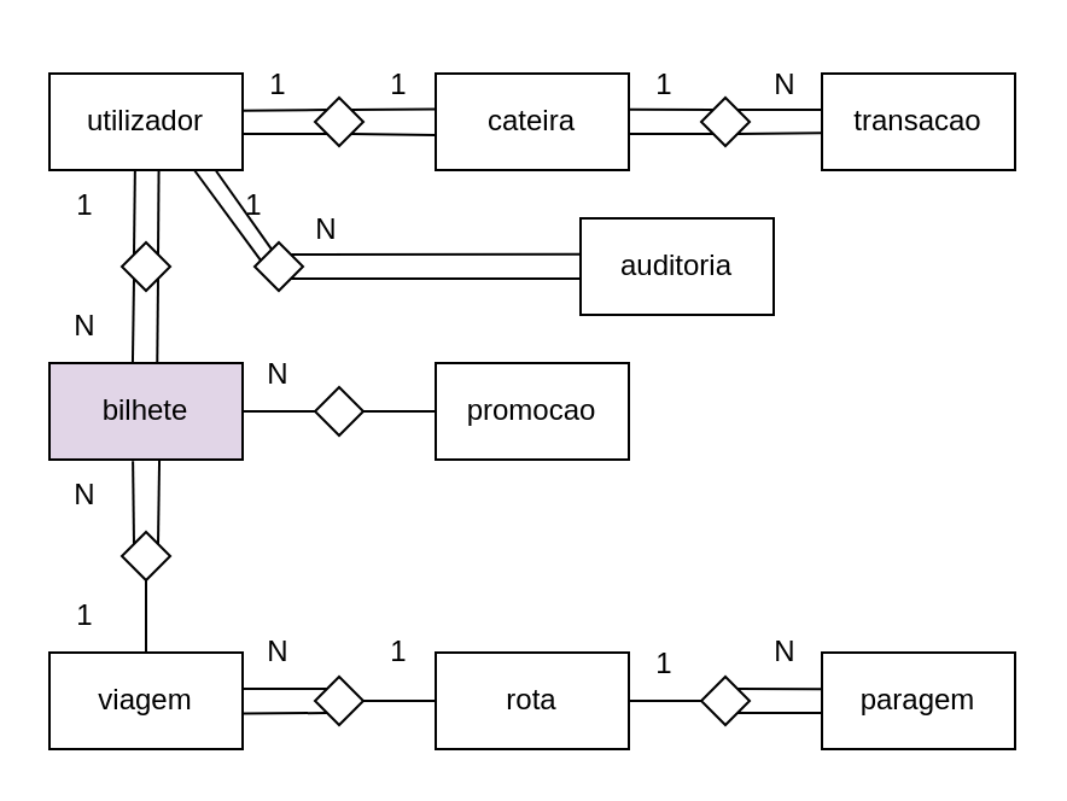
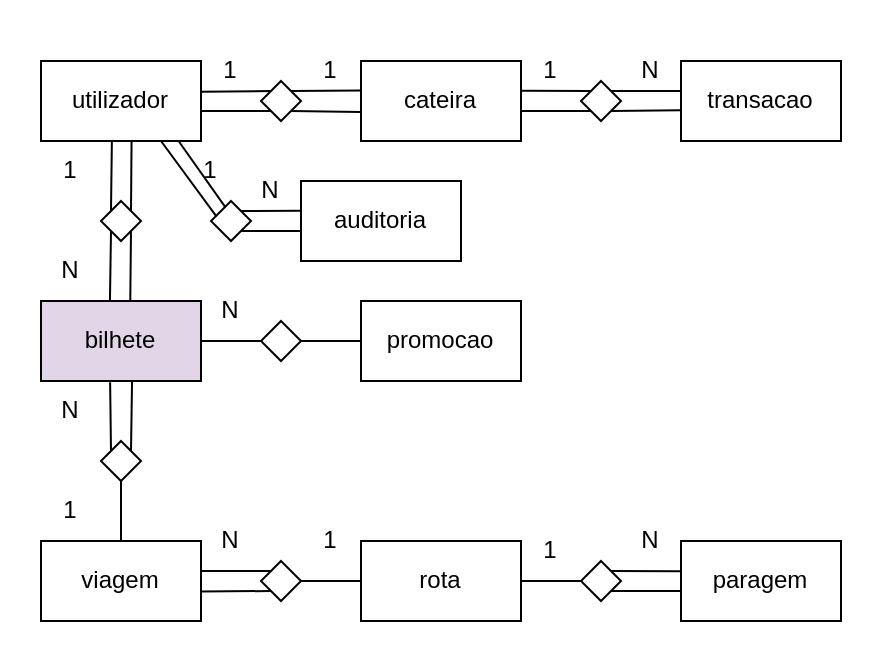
  <mxCell id="0" />
  <mxCell id="1" parent="0" />
  <mxCell id="2" value="utilizador" style="rounded=0;whiteSpace=wrap;html=1;" vertex="1" parent="1"><mxGeometry x="20" y="30" width="80" height="40" as="geometry" /></mxCell>
- <mxCell id="3" value="auditoria" style="rounded=0;whiteSpace=wrap;html=1;" vertex="1" parent="1"><mxGeometry x="240" y="90" width="80" height="40" as="geometry" /></mxCell>
+ <mxCell id="3" value="auditoria" style="rounded=0;whiteSpace=wrap;html=1;" vertex="1" parent="1"><mxGeometry x="150" y="90" width="80" height="40" as="geometry" /></mxCell>
  <mxCell id="4" value="bilhete" style="rounded=0;whiteSpace=wrap;html=1;fillColor=#e1d5e7;" vertex="1" parent="1"><mxGeometry x="20" y="150" width="80" height="40" as="geometry" /></mxCell>
  <mxCell id="5" value="viagem" style="rounded=0;whiteSpace=wrap;html=1;" vertex="1" parent="1"><mxGeometry x="20" y="270" width="80" height="40" as="geometry" /></mxCell>
  <mxCell id="6" value="rota" style="rounded=0;whiteSpace=wrap;html=1;" vertex="1" parent="1"><mxGeometry x="180" y="270" width="80" height="40" as="geometry" /></mxCell>
  <mxCell id="7" value="paragem" style="rounded=0;whiteSpace=wrap;html=1;" vertex="1" parent="1"><mxGeometry x="340" y="270" width="80" height="40" as="geometry" /></mxCell>
  <mxCell id="8" value="promocao" style="rounded=0;whiteSpace=wrap;html=1;" vertex="1" parent="1"><mxGeometry x="180" y="150" width="80" height="40" as="geometry" /></mxCell>
  <mxCell id="9" value="cateira" style="rounded=0;whiteSpace=wrap;html=1;" vertex="1" parent="1"><mxGeometry x="180" y="30" width="80" height="40" as="geometry" /></mxCell>
  <mxCell id="10" value="" style="rhombus;whiteSpace=wrap;html=1;" vertex="1" parent="1"><mxGeometry x="130" y="40" width="20" height="20" as="geometry" /></mxCell>
  <mxCell id="11" value="" style="rhombus;whiteSpace=wrap;html=1;" vertex="1" parent="1"><mxGeometry x="130" y="280" width="20" height="20" as="geometry" /></mxCell>
  <mxCell id="12" value="" style="rhombus;whiteSpace=wrap;html=1;" vertex="1" parent="1"><mxGeometry x="50" y="220" width="20" height="20" as="geometry" /></mxCell>
  <mxCell id="13" value="" style="rhombus;whiteSpace=wrap;html=1;" vertex="1" parent="1"><mxGeometry x="50" y="100" width="20" height="20" as="geometry" /></mxCell>
  <mxCell id="14" value="" style="rhombus;whiteSpace=wrap;html=1;" vertex="1" parent="1"><mxGeometry x="130" y="160" width="20" height="20" as="geometry" /></mxCell>
  <mxCell id="15" value="" style="endArrow=none;html=1;rounded=0;entryX=0;entryY=1;entryDx=0;entryDy=0;" edge="1" parent="1" target="10"><mxGeometry width="50" height="50" relative="1" as="geometry"><mxPoint x="100" y="55" as="sourcePoint" /><mxPoint x="130" y="70" as="targetPoint" /></mxGeometry></mxCell>
  <mxCell id="16" value="" style="endArrow=none;html=1;rounded=0;entryX=0;entryY=0;entryDx=0;entryDy=0;exitX=0.995;exitY=0.383;exitDx=0;exitDy=0;exitPerimeter=0;" edge="1" parent="1" source="2" target="10"><mxGeometry width="50" height="50" relative="1" as="geometry"><mxPoint x="113" y="30" as="sourcePoint" /><mxPoint x="170" y="29" as="targetPoint" /></mxGeometry></mxCell>
  <mxCell id="17" value="" style="endArrow=none;html=1;rounded=0;entryX=-0.002;entryY=0.636;entryDx=0;entryDy=0;exitX=1;exitY=1;exitDx=0;exitDy=0;entryPerimeter=0;" edge="1" parent="1" source="10" target="9"><mxGeometry width="50" height="50" relative="1" as="geometry"><mxPoint x="165" y="80" as="sourcePoint" /><mxPoint x="220" y="80" as="targetPoint" /></mxGeometry></mxCell>
  <mxCell id="18" value="" style="endArrow=none;html=1;rounded=0;entryX=-0.002;entryY=0.369;entryDx=0;entryDy=0;exitX=1;exitY=0;exitDx=0;exitDy=0;entryPerimeter=0;" edge="1" parent="1" source="10" target="9"><mxGeometry width="50" height="50" relative="1" as="geometry"><mxPoint x="165" y="40" as="sourcePoint" /><mxPoint x="220" y="40" as="targetPoint" /></mxGeometry></mxCell>
  <mxCell id="19" value="1" style="text;html=1;align=center;verticalAlign=middle;whiteSpace=wrap;rounded=0;" vertex="1" parent="1"><mxGeometry x="100" y="20" width="30" height="30" as="geometry" /></mxCell>
  <mxCell id="20" value="1" style="text;html=1;align=center;verticalAlign=middle;whiteSpace=wrap;rounded=0;" vertex="1" parent="1"><mxGeometry x="150" y="20" width="30" height="30" as="geometry" /></mxCell>
  <mxCell id="21" value="" style="endArrow=none;html=1;rounded=0;entryX=0.566;entryY=0.999;entryDx=0;entryDy=0;exitX=1;exitY=0;exitDx=0;exitDy=0;entryPerimeter=0;" edge="1" parent="1" source="13" target="2"><mxGeometry width="50" height="50" relative="1" as="geometry"><mxPoint x="80" y="100" as="sourcePoint" /><mxPoint x="115" y="100" as="targetPoint" /></mxGeometry></mxCell>
  <mxCell id="22" value="" style="endArrow=none;html=1;rounded=0;exitX=0;exitY=0;exitDx=0;exitDy=0;entryX=0.443;entryY=0.995;entryDx=0;entryDy=0;entryPerimeter=0;" edge="1" parent="1" source="13" target="2"><mxGeometry width="50" height="50" relative="1" as="geometry"><mxPoint x="40" y="110" as="sourcePoint" /><mxPoint x="55" y="90" as="targetPoint" /></mxGeometry></mxCell>
  <mxCell id="23" value="" style="endArrow=none;html=1;rounded=0;entryX=1;entryY=1;entryDx=0;entryDy=0;exitX=0.558;exitY=-0.009;exitDx=0;exitDy=0;exitPerimeter=0;" edge="1" parent="1" source="4" target="13"><mxGeometry width="50" height="50" relative="1" as="geometry"><mxPoint x="90" y="145" as="sourcePoint" /><mxPoint x="90" y="110" as="targetPoint" /></mxGeometry></mxCell>
  <mxCell id="24" value="" style="endArrow=none;html=1;rounded=0;entryX=0;entryY=1;entryDx=0;entryDy=0;exitX=0.431;exitY=-0.009;exitDx=0;exitDy=0;exitPerimeter=0;" edge="1" parent="1" source="4" target="13"><mxGeometry width="50" height="50" relative="1" as="geometry"><mxPoint x="40" y="147.5" as="sourcePoint" /><mxPoint x="40" y="112.5" as="targetPoint" /></mxGeometry></mxCell>
  <mxCell id="25" value="1" style="text;html=1;align=center;verticalAlign=middle;whiteSpace=wrap;rounded=0;" vertex="1" parent="1"><mxGeometry x="20" y="70" width="30" height="30" as="geometry" /></mxCell>
  <mxCell id="26" value="N" style="text;html=1;align=center;verticalAlign=middle;whiteSpace=wrap;rounded=0;" vertex="1" parent="1"><mxGeometry x="20" y="120" width="30" height="30" as="geometry" /></mxCell>
  <mxCell id="27" value="" style="endArrow=none;html=1;rounded=0;entryX=0;entryY=0;entryDx=0;entryDy=0;exitX=0.432;exitY=1.015;exitDx=0;exitDy=0;exitPerimeter=0;" edge="1" parent="1" source="4" target="12"><mxGeometry width="50" height="50" relative="1" as="geometry"><mxPoint x="-20" y="260" as="sourcePoint" /><mxPoint x="30" y="210" as="targetPoint" /></mxGeometry></mxCell>
  <mxCell id="28" value="" style="endArrow=none;html=1;rounded=0;entryX=1;entryY=0;entryDx=0;entryDy=0;exitX=0.569;exitY=1.005;exitDx=0;exitDy=0;exitPerimeter=0;" edge="1" parent="1" source="4" target="12"><mxGeometry width="50" height="50" relative="1" as="geometry"><mxPoint x="90" y="196" as="sourcePoint" /><mxPoint x="90" y="230" as="targetPoint" /></mxGeometry></mxCell>
  <mxCell id="29" value="" style="endArrow=none;html=1;rounded=0;entryX=0.5;entryY=0;entryDx=0;entryDy=0;exitX=0.5;exitY=1;exitDx=0;exitDy=0;" edge="1" parent="1" source="12" target="5"><mxGeometry width="50" height="50" relative="1" as="geometry"><mxPoint x="34.88" y="230" as="sourcePoint" /><mxPoint x="34.88" y="266" as="targetPoint" /></mxGeometry></mxCell>
  <mxCell id="30" value="N" style="text;html=1;align=center;verticalAlign=middle;whiteSpace=wrap;rounded=0;" vertex="1" parent="1"><mxGeometry x="20" y="190" width="30" height="30" as="geometry" /></mxCell>
  <mxCell id="31" value="1" style="text;html=1;align=center;verticalAlign=middle;whiteSpace=wrap;rounded=0;" vertex="1" parent="1"><mxGeometry x="20" y="240" width="30" height="30" as="geometry" /></mxCell>
  <mxCell id="32" value="" style="endArrow=none;html=1;rounded=0;entryX=0;entryY=0.5;entryDx=0;entryDy=0;exitX=1;exitY=0.5;exitDx=0;exitDy=0;" edge="1" parent="1" source="4" target="14"><mxGeometry width="50" height="50" relative="1" as="geometry"><mxPoint x="90" y="250" as="sourcePoint" /><mxPoint x="140" y="200" as="targetPoint" /></mxGeometry></mxCell>
  <mxCell id="33" value="" style="endArrow=none;html=1;rounded=0;entryX=0;entryY=0.5;entryDx=0;entryDy=0;exitX=1;exitY=0.5;exitDx=0;exitDy=0;" edge="1" parent="1" source="14" target="8"><mxGeometry width="50" height="50" relative="1" as="geometry"><mxPoint x="110" y="180" as="sourcePoint" /><mxPoint x="140" y="180" as="targetPoint" /></mxGeometry></mxCell>
  <mxCell id="34" value="N" style="text;html=1;align=center;verticalAlign=middle;whiteSpace=wrap;rounded=0;" vertex="1" parent="1"><mxGeometry x="100" y="140" width="30" height="30" as="geometry" /></mxCell>
  <mxCell id="35" value="" style="rhombus;whiteSpace=wrap;html=1;" vertex="1" parent="1"><mxGeometry x="290" y="280" width="20" height="20" as="geometry" /></mxCell>
  <mxCell id="36" value="" style="rhombus;whiteSpace=wrap;html=1;" vertex="1" parent="1"><mxGeometry x="105" y="100" width="20" height="20" as="geometry" /></mxCell>
  <mxCell id="37" value="" style="rhombus;whiteSpace=wrap;html=1;" vertex="1" parent="1"><mxGeometry x="290" y="40" width="20" height="20" as="geometry" /></mxCell>
  <mxCell id="38" value="" style="endArrow=none;html=1;rounded=0;entryX=0;entryY=1;entryDx=0;entryDy=0;exitX=1.001;exitY=0.632;exitDx=0;exitDy=0;exitPerimeter=0;" edge="1" parent="1" source="5" target="11"><mxGeometry width="50" height="50" relative="1" as="geometry"><mxPoint x="60" y="370" as="sourcePoint" /><mxPoint x="110" y="320" as="targetPoint" /></mxGeometry></mxCell>
  <mxCell id="39" value="" style="endArrow=none;html=1;rounded=0;entryX=0;entryY=0;entryDx=0;entryDy=0;exitX=0.999;exitY=0.376;exitDx=0;exitDy=0;exitPerimeter=0;" edge="1" parent="1" source="5" target="11"><mxGeometry width="50" height="50" relative="1" as="geometry"><mxPoint x="100" y="280" as="sourcePoint" /><mxPoint x="135" y="279" as="targetPoint" /></mxGeometry></mxCell>
  <mxCell id="40" value="" style="endArrow=none;html=1;rounded=0;entryX=0;entryY=0.5;entryDx=0;entryDy=0;exitX=1;exitY=0.5;exitDx=0;exitDy=0;" edge="1" parent="1" source="11" target="6"><mxGeometry width="50" height="50" relative="1" as="geometry"><mxPoint x="110" y="305" as="sourcePoint" /><mxPoint x="145" y="305" as="targetPoint" /></mxGeometry></mxCell>
  <mxCell id="41" value="" style="endArrow=none;html=1;rounded=0;exitX=1;exitY=0.5;exitDx=0;exitDy=0;entryX=0;entryY=0.5;entryDx=0;entryDy=0;" edge="1" parent="1" source="6" target="35"><mxGeometry width="50" height="50" relative="1" as="geometry"><mxPoint x="240" y="370" as="sourcePoint" /><mxPoint x="280" y="310" as="targetPoint" /></mxGeometry></mxCell>
  <mxCell id="42" value="1" style="text;html=1;align=center;verticalAlign=middle;whiteSpace=wrap;rounded=0;" vertex="1" parent="1"><mxGeometry x="260" y="260" width="30" height="30" as="geometry" /></mxCell>
  <mxCell id="43" value="N" style="text;html=1;align=center;verticalAlign=middle;whiteSpace=wrap;rounded=0;" vertex="1" parent="1"><mxGeometry x="310" y="255" width="30" height="30" as="geometry" /></mxCell>
  <mxCell id="44" value="" style="endArrow=none;html=1;rounded=0;exitX=1;exitY=0;exitDx=0;exitDy=0;entryX=0;entryY=0.379;entryDx=0;entryDy=0;entryPerimeter=0;" edge="1" parent="1" source="35" target="7"><mxGeometry width="50" height="50" relative="1" as="geometry"><mxPoint x="270" y="300" as="sourcePoint" /><mxPoint x="300" y="300" as="targetPoint" /></mxGeometry></mxCell>
  <mxCell id="45" value="" style="endArrow=none;html=1;rounded=0;exitX=1;exitY=1;exitDx=0;exitDy=0;" edge="1" parent="1" source="35"><mxGeometry width="50" height="50" relative="1" as="geometry"><mxPoint x="315" y="295" as="sourcePoint" /><mxPoint x="340" y="295" as="targetPoint" /></mxGeometry></mxCell>
  <mxCell id="46" value="" style="endArrow=none;html=1;rounded=0;exitX=0.135;exitY=0.383;exitDx=0;exitDy=0;exitPerimeter=0;" edge="1" parent="1" source="36"><mxGeometry width="50" height="50" relative="1" as="geometry"><mxPoint x="80" y="100" as="sourcePoint" /><mxPoint x="80" y="70" as="targetPoint" /></mxGeometry></mxCell>
  <mxCell id="47" value="" style="endArrow=none;html=1;rounded=0;exitX=0.349;exitY=0.142;exitDx=0;exitDy=0;exitPerimeter=0;entryX=0.863;entryY=1.009;entryDx=0;entryDy=0;entryPerimeter=0;" edge="1" parent="1" source="36" target="2"><mxGeometry width="50" height="50" relative="1" as="geometry"><mxPoint x="118" y="118" as="sourcePoint" /><mxPoint x="90" y="80" as="targetPoint" /></mxGeometry></mxCell>
  <mxCell id="48" value="" style="endArrow=none;html=1;rounded=0;exitX=0.003;exitY=0.371;exitDx=0;exitDy=0;entryX=1;entryY=0;entryDx=0;entryDy=0;exitPerimeter=0;" edge="1" parent="1" source="3" target="36"><mxGeometry width="50" height="50" relative="1" as="geometry"><mxPoint x="130" y="101.5" as="sourcePoint" /><mxPoint x="107" y="68.5" as="targetPoint" /></mxGeometry></mxCell>
  <mxCell id="49" value="" style="endArrow=none;html=1;rounded=0;exitX=0.001;exitY=0.624;exitDx=0;exitDy=0;entryX=1;entryY=1;entryDx=0;entryDy=0;exitPerimeter=0;" edge="1" parent="1" source="3" target="36"><mxGeometry width="50" height="50" relative="1" as="geometry"><mxPoint x="160" y="115" as="sourcePoint" /><mxPoint x="130" y="115" as="targetPoint" /></mxGeometry></mxCell>
  <mxCell id="50" value="1" style="text;html=1;align=center;verticalAlign=middle;whiteSpace=wrap;rounded=0;" vertex="1" parent="1"><mxGeometry x="90" y="70" width="30" height="30" as="geometry" /></mxCell>
  <mxCell id="51" value="N" style="text;html=1;align=center;verticalAlign=middle;whiteSpace=wrap;rounded=0;" vertex="1" parent="1"><mxGeometry x="120" y="80" width="30" height="30" as="geometry" /></mxCell>
  <mxCell id="52" value="transacao" style="rounded=0;whiteSpace=wrap;html=1;" vertex="1" parent="1"><mxGeometry x="340" y="30" width="80" height="40" as="geometry" /></mxCell>
  <mxCell id="53" value="" style="endArrow=none;html=1;rounded=0;entryX=0;entryY=1;entryDx=0;entryDy=0;" edge="1" parent="1" target="37"><mxGeometry width="50" height="50" relative="1" as="geometry"><mxPoint x="260" y="55" as="sourcePoint" /><mxPoint x="320" y="80" as="targetPoint" /></mxGeometry></mxCell>
  <mxCell id="54" value="" style="endArrow=none;html=1;rounded=0;entryX=0;entryY=0;entryDx=0;entryDy=0;exitX=0.995;exitY=0.373;exitDx=0;exitDy=0;exitPerimeter=0;" edge="1" parent="1" source="9" target="37"><mxGeometry width="50" height="50" relative="1" as="geometry"><mxPoint x="270" y="34.94" as="sourcePoint" /><mxPoint x="305" y="34.94" as="targetPoint" /></mxGeometry></mxCell>
  <mxCell id="55" value="" style="endArrow=none;html=1;rounded=0;entryX=0;entryY=0.616;entryDx=0;entryDy=0;fontStyle=1;entryPerimeter=0;exitX=1;exitY=1;exitDx=0;exitDy=0;" edge="1" parent="1" source="37" target="52"><mxGeometry width="50" height="50" relative="1" as="geometry"><mxPoint x="282.5" y="69.74" as="sourcePoint" /><mxPoint x="317.5" y="69.74" as="targetPoint" /></mxGeometry></mxCell>
  <mxCell id="56" value="" style="endArrow=none;html=1;rounded=0;entryX=0.005;entryY=0.374;entryDx=0;entryDy=0;fontStyle=1;entryPerimeter=0;exitX=1;exitY=0;exitDx=0;exitDy=0;" edge="1" parent="1" source="37" target="52"><mxGeometry width="50" height="50" relative="1" as="geometry"><mxPoint x="290" y="69.85" as="sourcePoint" /><mxPoint x="325" y="69.85" as="targetPoint" /></mxGeometry></mxCell>
  <mxCell id="57" value="1" style="text;html=1;align=center;verticalAlign=middle;whiteSpace=wrap;rounded=0;" vertex="1" parent="1"><mxGeometry x="260" y="20" width="30" height="30" as="geometry" /></mxCell>
  <mxCell id="58" value="N" style="text;html=1;align=center;verticalAlign=middle;whiteSpace=wrap;rounded=0;" vertex="1" parent="1"><mxGeometry x="310" y="20" width="30" height="30" as="geometry" /></mxCell>
  <mxCell id="59" value="N" style="text;html=1;align=center;verticalAlign=middle;whiteSpace=wrap;rounded=0;" vertex="1" parent="1"><mxGeometry x="100" y="255" width="30" height="30" as="geometry" /></mxCell>
  <mxCell id="60" value="1" style="text;html=1;align=center;verticalAlign=middle;whiteSpace=wrap;rounded=0;" vertex="1" parent="1"><mxGeometry x="150" y="255" width="30" height="30" as="geometry" /></mxCell>
